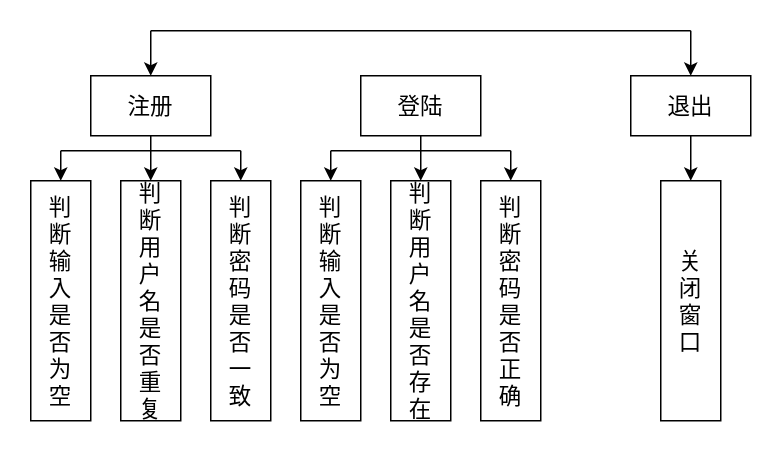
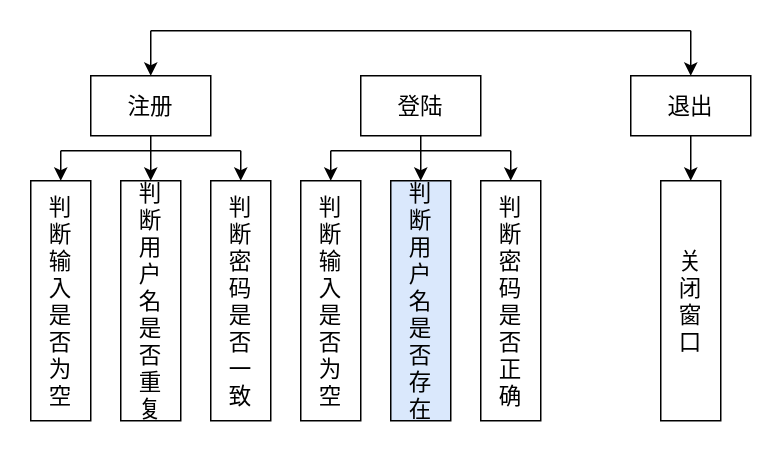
  <mxCell id="0" />
  <mxCell id="1" parent="0" />
  <mxCell id="2" value="&lt;font style=&quot;font-size: 15px&quot;&gt;登陆&lt;/font&gt;" style="whiteSpace=wrap;html=1;rounded=0;" vertex="1" parent="1"><mxGeometry x="240" y="50" width="80" height="40" as="geometry" /></mxCell>
  <mxCell id="3" value="" style="endArrow=none;html=1;" edge="1" parent="1"><mxGeometry width="50" height="50" relative="1" as="geometry"><mxPoint x="100" y="20" as="sourcePoint" /><mxPoint x="460" y="20" as="targetPoint" /></mxGeometry></mxCell>
  <mxCell id="4" value="" style="edgeStyle=orthogonalEdgeStyle;rounded=0;orthogonalLoop=1;jettySize=auto;html=1;" edge="1" parent="1" source="5"><mxGeometry relative="1" as="geometry"><mxPoint x="460" y="120" as="targetPoint" /></mxGeometry></mxCell>
  <mxCell id="5" value="&lt;font style=&quot;font-size: 15px&quot;&gt;退出&lt;/font&gt;" style="whiteSpace=wrap;html=1;rounded=0;" vertex="1" parent="1"><mxGeometry x="420" y="50" width="80" height="40" as="geometry" /></mxCell>
  <mxCell id="6" value="" style="edgeStyle=orthogonalEdgeStyle;rounded=0;orthogonalLoop=1;jettySize=auto;html=1;entryX=0.5;entryY=0;entryDx=0;entryDy=0;" edge="1" parent="1" target="5"><mxGeometry relative="1" as="geometry"><mxPoint x="460" y="20" as="sourcePoint" /><mxPoint x="290" y="60" as="targetPoint" /><Array as="points"><mxPoint x="460" y="30" /><mxPoint x="460" y="30" /></Array></mxGeometry></mxCell>
  <mxCell id="7" value="" style="edgeStyle=orthogonalEdgeStyle;rounded=0;orthogonalLoop=1;jettySize=auto;html=1;" edge="1" parent="1" source="8"><mxGeometry relative="1" as="geometry"><mxPoint x="100" y="120" as="targetPoint" /><Array as="points"><mxPoint x="100" y="110" /><mxPoint x="100" y="110" /></Array></mxGeometry></mxCell>
  <mxCell id="8" value="&lt;font style=&quot;font-size: 15px&quot;&gt;注册&lt;/font&gt;" style="whiteSpace=wrap;html=1;rounded=0;" vertex="1" parent="1"><mxGeometry x="60" y="50" width="80" height="40" as="geometry" /></mxCell>
  <mxCell id="9" value="" style="edgeStyle=orthogonalEdgeStyle;rounded=0;orthogonalLoop=1;jettySize=auto;html=1;entryX=0.5;entryY=0;entryDx=0;entryDy=0;" edge="1" parent="1" target="8"><mxGeometry relative="1" as="geometry"><mxPoint x="100" y="20" as="sourcePoint" /><mxPoint x="470" y="60" as="targetPoint" /><Array as="points"><mxPoint x="100" y="40" /><mxPoint x="100" y="40" /></Array></mxGeometry></mxCell>
  <mxCell id="10" value="&lt;div&gt;&lt;span style=&quot;font-size: 15px&quot;&gt;判&lt;/span&gt;&lt;/div&gt;&lt;div&gt;&lt;span style=&quot;font-size: 15px&quot;&gt;断&lt;/span&gt;&lt;/div&gt;&lt;div&gt;&lt;span style=&quot;font-size: 15px&quot;&gt;输&lt;/span&gt;&lt;/div&gt;&lt;div&gt;&lt;span style=&quot;font-size: 15px&quot;&gt;入&lt;/span&gt;&lt;/div&gt;&lt;div&gt;&lt;span style=&quot;font-size: 15px&quot;&gt;是&lt;/span&gt;&lt;/div&gt;&lt;div&gt;&lt;span style=&quot;font-size: 15px&quot;&gt;否&lt;/span&gt;&lt;/div&gt;&lt;div&gt;&lt;span style=&quot;font-size: 15px&quot;&gt;为&lt;/span&gt;&lt;/div&gt;&lt;div&gt;&lt;span style=&quot;font-size: 15px&quot;&gt;空&lt;/span&gt;&lt;/div&gt;" style="whiteSpace=wrap;html=1;rounded=0;align=center;" vertex="1" parent="1"><mxGeometry x="20" y="120" width="40" height="160" as="geometry" /></mxCell>
  <mxCell id="11" value="&lt;div&gt;&lt;span style=&quot;font-size: 15px&quot;&gt;判&lt;/span&gt;&lt;/div&gt;&lt;div&gt;&lt;span style=&quot;font-size: 15px&quot;&gt;断&lt;/span&gt;&lt;/div&gt;&lt;div&gt;&lt;span style=&quot;font-size: 15px&quot;&gt;用&lt;/span&gt;&lt;/div&gt;&lt;div&gt;&lt;span style=&quot;font-size: 15px&quot;&gt;户&lt;/span&gt;&lt;/div&gt;&lt;div&gt;&lt;span style=&quot;font-size: 15px&quot;&gt;名&lt;/span&gt;&lt;/div&gt;&lt;div&gt;&lt;span style=&quot;font-size: 15px&quot;&gt;是&lt;/span&gt;&lt;/div&gt;&lt;div&gt;&lt;span style=&quot;font-size: 15px&quot;&gt;否&lt;/span&gt;&lt;/div&gt;&lt;div&gt;&lt;span style=&quot;font-size: 15px&quot;&gt;重&lt;/span&gt;&lt;/div&gt;&lt;div&gt;&lt;span style=&quot;font-size: 15px&quot;&gt;复&lt;/span&gt;&lt;/div&gt;" style="whiteSpace=wrap;html=1;rounded=0;align=center;" vertex="1" parent="1"><mxGeometry x="80" y="120" width="40" height="160" as="geometry" /></mxCell>
  <mxCell id="12" value="&lt;div&gt;&lt;span style=&quot;font-size: 15px&quot;&gt;判&lt;/span&gt;&lt;/div&gt;&lt;div&gt;&lt;span style=&quot;font-size: 15px&quot;&gt;断&lt;/span&gt;&lt;/div&gt;&lt;div&gt;&lt;span style=&quot;font-size: 15px&quot;&gt;密&lt;/span&gt;&lt;/div&gt;&lt;div&gt;&lt;span style=&quot;font-size: 15px&quot;&gt;码&lt;/span&gt;&lt;/div&gt;&lt;div&gt;&lt;span style=&quot;font-size: 15px&quot;&gt;是&lt;/span&gt;&lt;/div&gt;&lt;div&gt;&lt;span style=&quot;font-size: 15px&quot;&gt;否&lt;/span&gt;&lt;/div&gt;&lt;div&gt;&lt;span style=&quot;font-size: 15px&quot;&gt;一&lt;/span&gt;&lt;/div&gt;&lt;div&gt;&lt;span style=&quot;font-size: 15px&quot;&gt;致&lt;/span&gt;&lt;/div&gt;" style="whiteSpace=wrap;html=1;rounded=0;align=center;" vertex="1" parent="1"><mxGeometry x="140" y="120" width="40" height="160" as="geometry" /></mxCell>
  <mxCell id="13" value="" style="endArrow=none;html=1;" edge="1" parent="1"><mxGeometry width="50" height="50" relative="1" as="geometry"><mxPoint x="40" y="100" as="sourcePoint" /><mxPoint x="160" y="100" as="targetPoint" /></mxGeometry></mxCell>
  <mxCell id="14" value="" style="edgeStyle=orthogonalEdgeStyle;rounded=0;orthogonalLoop=1;jettySize=auto;html=1;entryX=0.5;entryY=0;entryDx=0;entryDy=0;" edge="1" parent="1" target="10"><mxGeometry relative="1" as="geometry"><mxPoint x="40" y="100" as="sourcePoint" /><mxPoint x="110" y="130" as="targetPoint" /><Array as="points"><mxPoint x="40" y="110" /><mxPoint x="40" y="110" /></Array></mxGeometry></mxCell>
  <mxCell id="15" value="" style="edgeStyle=orthogonalEdgeStyle;rounded=0;orthogonalLoop=1;jettySize=auto;html=1;" edge="1" parent="1"><mxGeometry relative="1" as="geometry"><mxPoint x="160" y="100" as="sourcePoint" /><mxPoint x="160" y="120" as="targetPoint" /><Array as="points"><mxPoint x="160" y="110" /><mxPoint x="160" y="120" /><mxPoint x="50" y="120" /></Array></mxGeometry></mxCell>
  <mxCell id="16" value="" style="edgeStyle=orthogonalEdgeStyle;rounded=0;orthogonalLoop=1;jettySize=auto;html=1;" edge="1" parent="1"><mxGeometry relative="1" as="geometry"><mxPoint x="280" y="90" as="sourcePoint" /><mxPoint x="280" y="120" as="targetPoint" /><Array as="points"><mxPoint x="280" y="110" /><mxPoint x="280" y="110" /></Array></mxGeometry></mxCell>
  <mxCell id="17" value="&lt;div&gt;&lt;span style=&quot;font-size: 15px&quot;&gt;判&lt;/span&gt;&lt;/div&gt;&lt;div&gt;&lt;span style=&quot;font-size: 15px&quot;&gt;断&lt;/span&gt;&lt;/div&gt;&lt;div&gt;&lt;span style=&quot;font-size: 15px&quot;&gt;输&lt;/span&gt;&lt;/div&gt;&lt;div&gt;&lt;span style=&quot;font-size: 15px&quot;&gt;入&lt;/span&gt;&lt;/div&gt;&lt;div&gt;&lt;span style=&quot;font-size: 15px&quot;&gt;是&lt;/span&gt;&lt;/div&gt;&lt;div&gt;&lt;span style=&quot;font-size: 15px&quot;&gt;否&lt;/span&gt;&lt;/div&gt;&lt;div&gt;&lt;span style=&quot;font-size: 15px&quot;&gt;为&lt;/span&gt;&lt;/div&gt;&lt;div&gt;&lt;span style=&quot;font-size: 15px&quot;&gt;空&lt;/span&gt;&lt;/div&gt;" style="whiteSpace=wrap;html=1;rounded=0;align=center;" vertex="1" parent="1"><mxGeometry x="200" y="120" width="40" height="160" as="geometry" /></mxCell>
- <mxCell id="18" value="&lt;div&gt;&lt;span style=&quot;font-size: 15px&quot;&gt;判&lt;/span&gt;&lt;/div&gt;&lt;div&gt;&lt;span style=&quot;font-size: 15px&quot;&gt;断&lt;/span&gt;&lt;/div&gt;&lt;div&gt;&lt;span style=&quot;font-size: 15px&quot;&gt;用&lt;/span&gt;&lt;/div&gt;&lt;div&gt;&lt;span style=&quot;font-size: 15px&quot;&gt;户&lt;/span&gt;&lt;/div&gt;&lt;div&gt;&lt;span style=&quot;font-size: 15px&quot;&gt;名&lt;/span&gt;&lt;/div&gt;&lt;div&gt;&lt;span style=&quot;font-size: 15px&quot;&gt;是&lt;/span&gt;&lt;/div&gt;&lt;div&gt;&lt;span style=&quot;font-size: 15px&quot;&gt;否&lt;/span&gt;&lt;/div&gt;&lt;div&gt;&lt;span style=&quot;font-size: 15px&quot;&gt;存&lt;/span&gt;&lt;/div&gt;&lt;div&gt;&lt;span style=&quot;font-size: 15px&quot;&gt;在&lt;/span&gt;&lt;/div&gt;" style="whiteSpace=wrap;html=1;rounded=0;align=center;" vertex="1" parent="1"><mxGeometry x="260" y="120" width="40" height="160" as="geometry" /></mxCell>
+ <mxCell id="18" value="&lt;div&gt;&lt;span style=&quot;font-size: 15px&quot;&gt;判&lt;/span&gt;&lt;/div&gt;&lt;div&gt;&lt;span style=&quot;font-size: 15px&quot;&gt;断&lt;/span&gt;&lt;/div&gt;&lt;div&gt;&lt;span style=&quot;font-size: 15px&quot;&gt;用&lt;/span&gt;&lt;/div&gt;&lt;div&gt;&lt;span style=&quot;font-size: 15px&quot;&gt;户&lt;/span&gt;&lt;/div&gt;&lt;div&gt;&lt;span style=&quot;font-size: 15px&quot;&gt;名&lt;/span&gt;&lt;/div&gt;&lt;div&gt;&lt;span style=&quot;font-size: 15px&quot;&gt;是&lt;/span&gt;&lt;/div&gt;&lt;div&gt;&lt;span style=&quot;font-size: 15px&quot;&gt;否&lt;/span&gt;&lt;/div&gt;&lt;div&gt;&lt;span style=&quot;font-size: 15px&quot;&gt;存&lt;/span&gt;&lt;/div&gt;&lt;div&gt;&lt;span style=&quot;font-size: 15px&quot;&gt;在&lt;/span&gt;&lt;/div&gt;" style="whiteSpace=wrap;html=1;rounded=0;align=center;fillColor=#dae8fc;" vertex="1" parent="1"><mxGeometry x="260" y="120" width="40" height="160" as="geometry" /></mxCell>
  <mxCell id="19" value="&lt;div&gt;&lt;span style=&quot;font-size: 15px&quot;&gt;判&lt;/span&gt;&lt;/div&gt;&lt;div&gt;&lt;span style=&quot;font-size: 15px&quot;&gt;断&lt;/span&gt;&lt;/div&gt;&lt;div&gt;&lt;span style=&quot;font-size: 15px&quot;&gt;密&lt;/span&gt;&lt;/div&gt;&lt;div&gt;&lt;span style=&quot;font-size: 15px&quot;&gt;码&lt;/span&gt;&lt;/div&gt;&lt;div&gt;&lt;span style=&quot;font-size: 15px&quot;&gt;是&lt;/span&gt;&lt;/div&gt;&lt;div&gt;&lt;span style=&quot;font-size: 15px&quot;&gt;否&lt;/span&gt;&lt;/div&gt;&lt;div&gt;&lt;span style=&quot;font-size: 15px&quot;&gt;正&lt;/span&gt;&lt;/div&gt;&lt;div&gt;&lt;span style=&quot;font-size: 15px&quot;&gt;确&lt;/span&gt;&lt;/div&gt;" style="whiteSpace=wrap;html=1;rounded=0;align=center;" vertex="1" parent="1"><mxGeometry x="320" y="120" width="40" height="160" as="geometry" /></mxCell>
  <mxCell id="20" value="" style="endArrow=none;html=1;" edge="1" parent="1"><mxGeometry width="50" height="50" relative="1" as="geometry"><mxPoint x="220" y="100" as="sourcePoint" /><mxPoint x="340" y="100" as="targetPoint" /></mxGeometry></mxCell>
  <mxCell id="21" value="" style="edgeStyle=orthogonalEdgeStyle;rounded=0;orthogonalLoop=1;jettySize=auto;html=1;entryX=0.5;entryY=0;entryDx=0;entryDy=0;" edge="1" parent="1" target="17"><mxGeometry relative="1" as="geometry"><mxPoint x="220" y="100" as="sourcePoint" /><mxPoint x="290" y="130" as="targetPoint" /><Array as="points"><mxPoint x="220" y="110" /><mxPoint x="220" y="110" /></Array></mxGeometry></mxCell>
  <mxCell id="22" value="" style="edgeStyle=orthogonalEdgeStyle;rounded=0;orthogonalLoop=1;jettySize=auto;html=1;" edge="1" parent="1"><mxGeometry relative="1" as="geometry"><mxPoint x="340" y="100" as="sourcePoint" /><mxPoint x="340" y="120" as="targetPoint" /><Array as="points"><mxPoint x="340" y="110" /><mxPoint x="340" y="120" /><mxPoint x="230" y="120" /></Array></mxGeometry></mxCell>
  <mxCell id="23" value="&lt;div&gt;&lt;span style=&quot;font-size: 15px&quot;&gt;关&lt;/span&gt;&lt;/div&gt;&lt;div&gt;&lt;span style=&quot;font-size: 15px&quot;&gt;闭&lt;/span&gt;&lt;/div&gt;&lt;div&gt;&lt;span style=&quot;font-size: 15px&quot;&gt;窗&lt;/span&gt;&lt;/div&gt;&lt;div&gt;&lt;span style=&quot;font-size: 15px&quot;&gt;口&lt;/span&gt;&lt;/div&gt;" style="whiteSpace=wrap;html=1;rounded=0;align=center;" vertex="1" parent="1"><mxGeometry x="440" y="120" width="40" height="160" as="geometry" /></mxCell>
